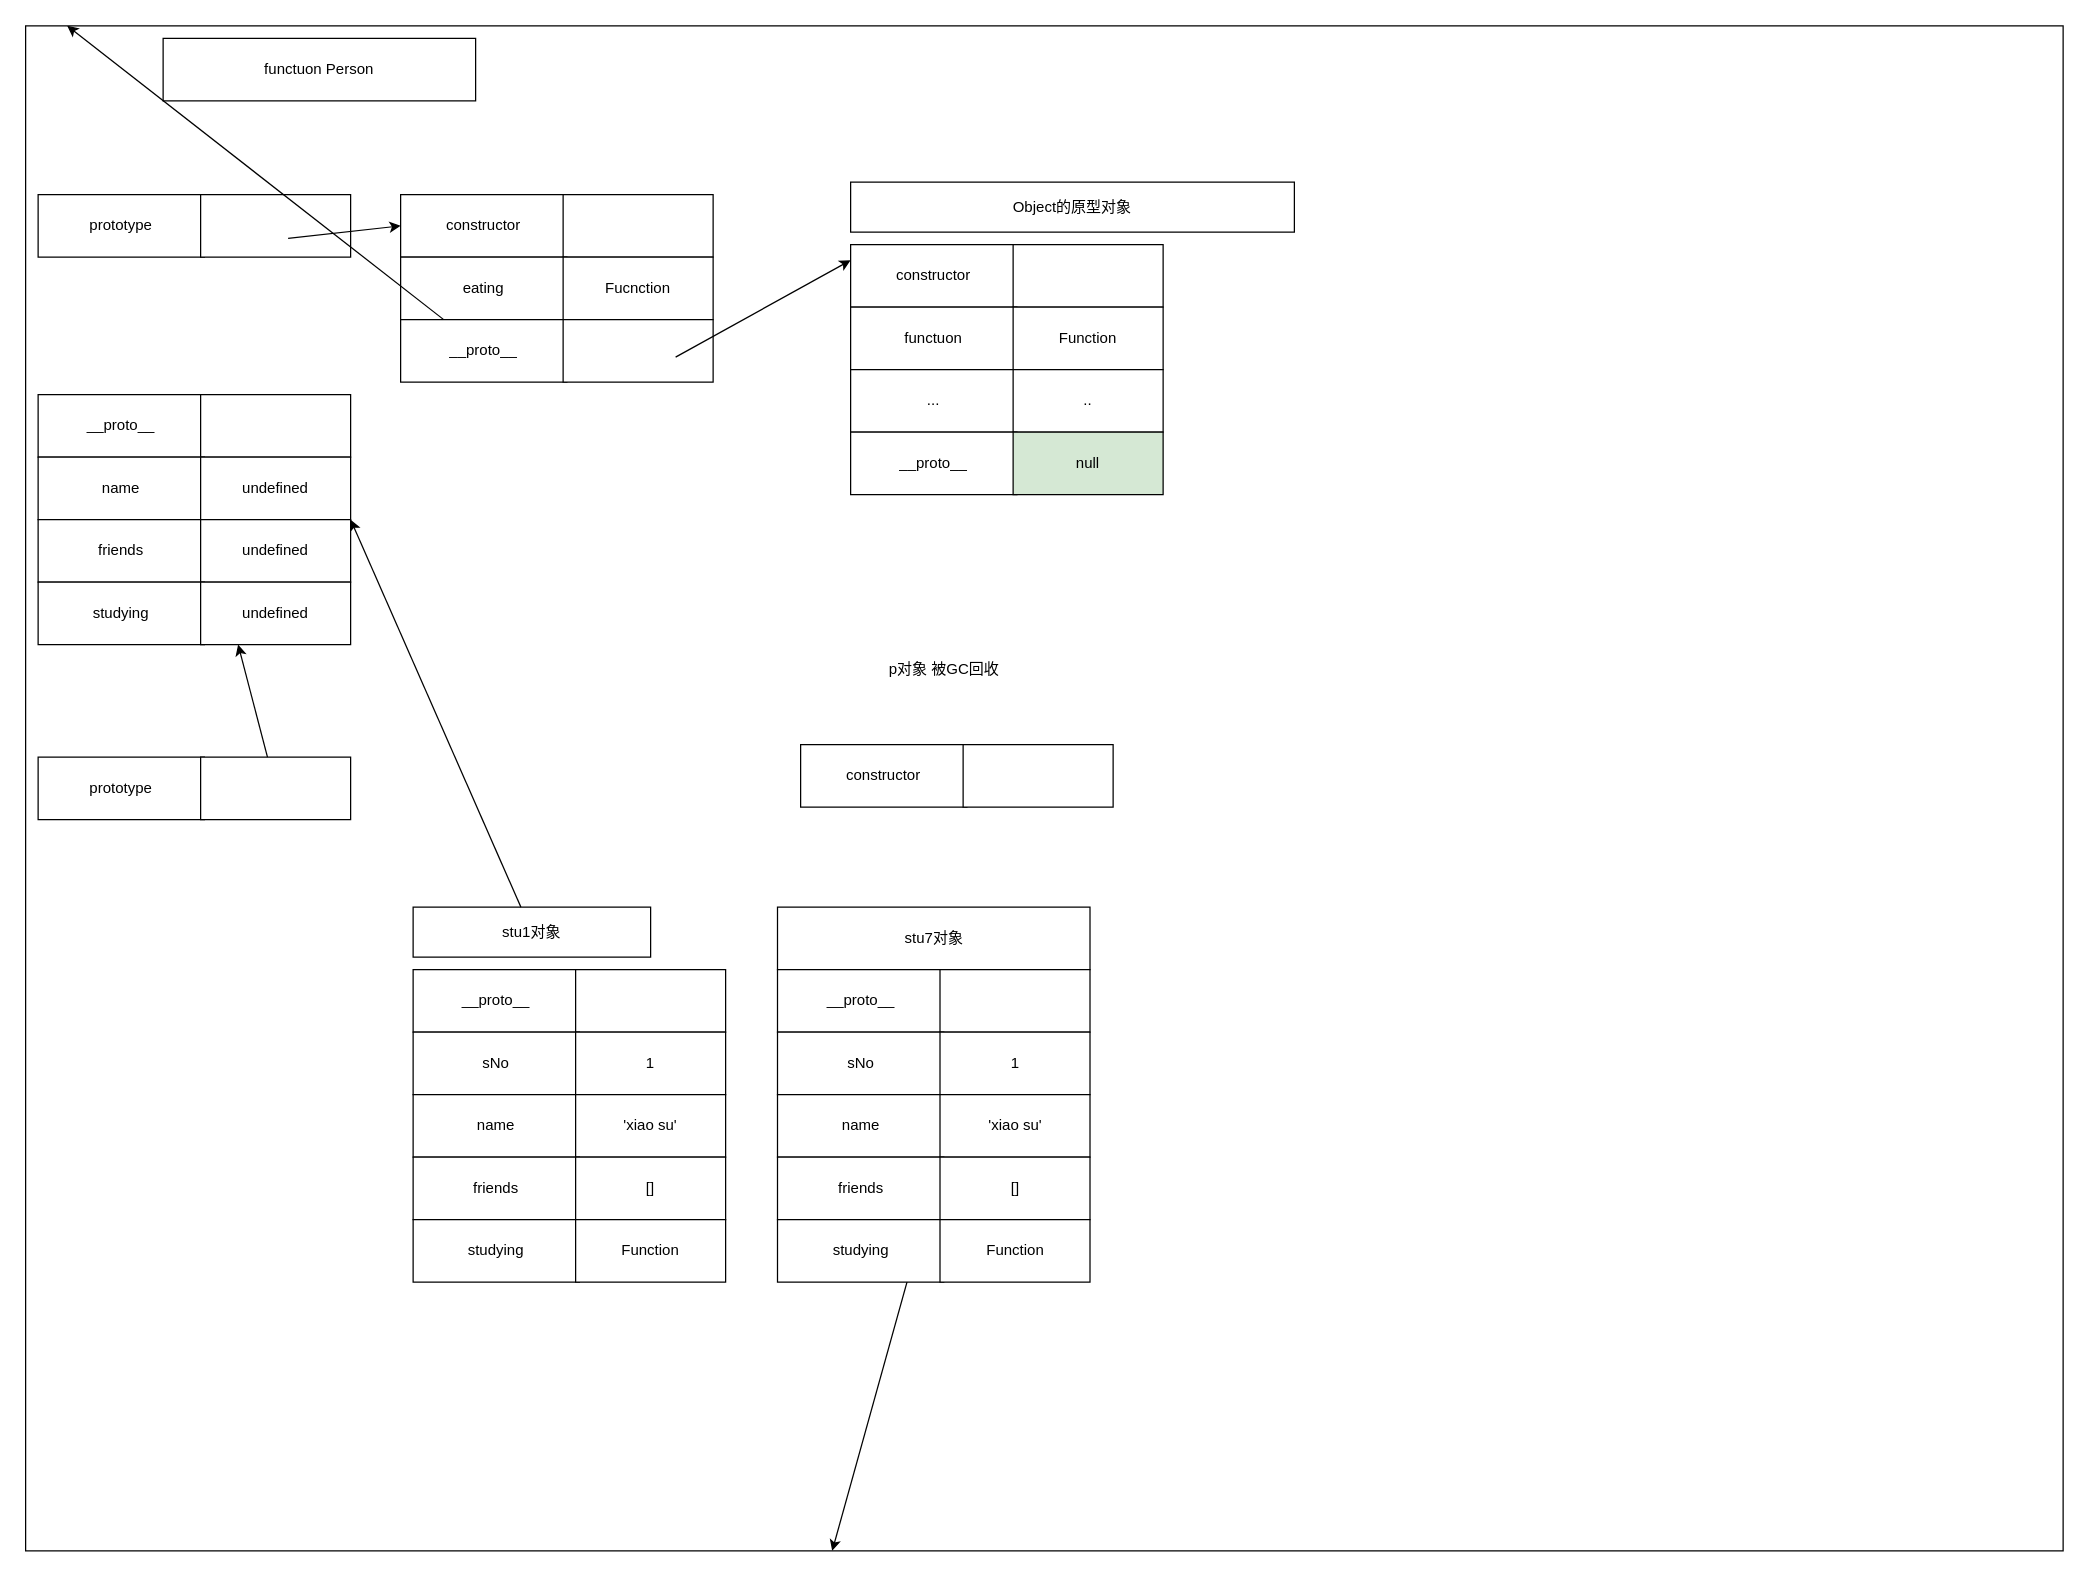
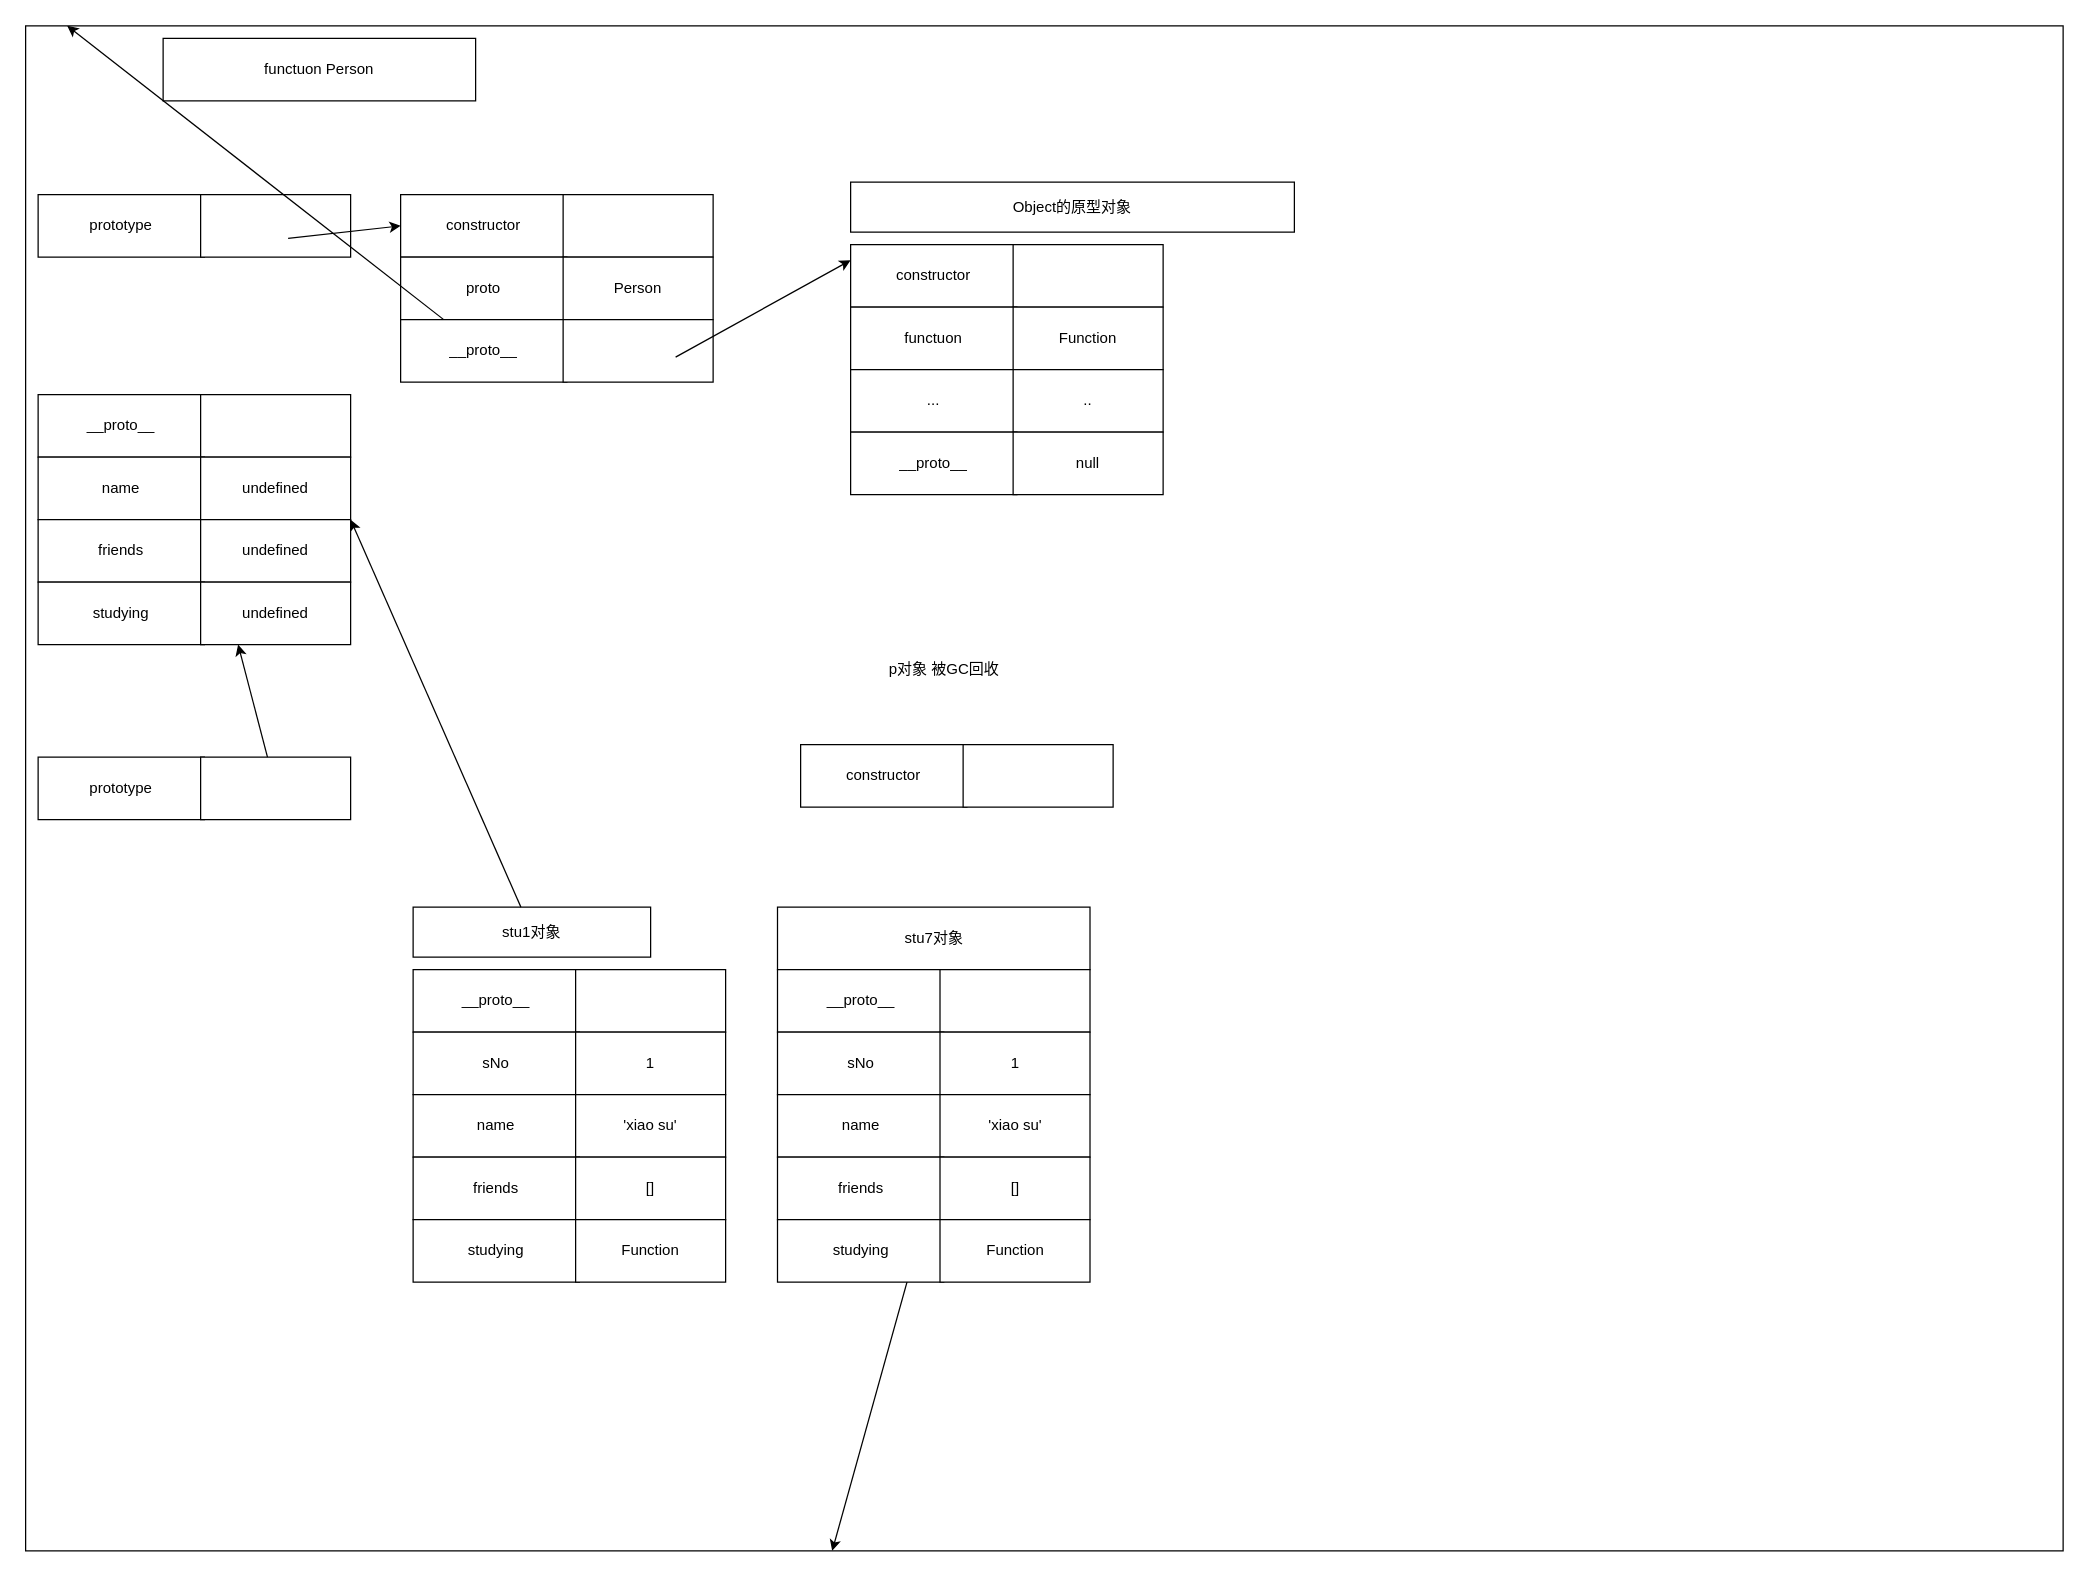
  <mxCell id="0" />
  <mxCell id="1" parent="0" />
  <mxCell id="2" value="" style="rounded=0;whiteSpace=wrap;html=1;" parent="1" vertex="1"><mxGeometry x="20" y="20" width="1630" height="1220" as="geometry" /></mxCell>
  <mxCell id="3" value="functuon Person" style="rounded=0;whiteSpace=wrap;html=1;" parent="1" vertex="1"><mxGeometry x="130" y="30" width="250" height="50" as="geometry" /></mxCell>
  <mxCell id="4" value="prototype" style="rounded=0;whiteSpace=wrap;html=1;" parent="1" vertex="1"><mxGeometry x="30" y="155" width="133" height="50" as="geometry" /></mxCell>
  <mxCell id="5" value="" style="rounded=0;whiteSpace=wrap;html=1;" parent="1" vertex="1"><mxGeometry x="160" y="155" width="120" height="50" as="geometry" /></mxCell>
  <mxCell id="6" value="constructor" style="rounded=0;whiteSpace=wrap;html=1;" parent="1" vertex="1"><mxGeometry x="320" y="155" width="133" height="50" as="geometry" /></mxCell>
  <mxCell id="7" value="" style="rounded=0;whiteSpace=wrap;html=1;" parent="1" vertex="1"><mxGeometry x="450" y="155" width="120" height="50" as="geometry" /></mxCell>
- <mxCell id="8" value="eating" style="rounded=0;whiteSpace=wrap;html=1;" parent="1" vertex="1"><mxGeometry x="320" y="205" width="133" height="50" as="geometry" /></mxCell>
- <mxCell id="9" value="Fucnction" style="rounded=0;whiteSpace=wrap;html=1;" parent="1" vertex="1"><mxGeometry x="450" y="205" width="120" height="50" as="geometry" /></mxCell>
+ <mxCell id="8" value="proto" style="rounded=0;whiteSpace=wrap;html=1;" parent="1" vertex="1"><mxGeometry x="320" y="205" width="133" height="50" as="geometry" /></mxCell>
+ <mxCell id="9" value="Person" style="rounded=0;whiteSpace=wrap;html=1;" parent="1" vertex="1"><mxGeometry x="450" y="205" width="120" height="50" as="geometry" /></mxCell>
  <mxCell id="10" value="Object的原型对象" style="rounded=0;whiteSpace=wrap;html=1;" parent="1" vertex="1"><mxGeometry x="680" y="145" width="355" height="40" as="geometry" /></mxCell>
  <mxCell id="11" value="constructor" style="rounded=0;whiteSpace=wrap;html=1;" parent="1" vertex="1"><mxGeometry x="680" y="195" width="133" height="50" as="geometry" /></mxCell>
  <mxCell id="12" value="" style="rounded=0;whiteSpace=wrap;html=1;" parent="1" vertex="1"><mxGeometry x="810" y="195" width="120" height="50" as="geometry" /></mxCell>
  <mxCell id="13" value="functuon" style="rounded=0;whiteSpace=wrap;html=1;" parent="1" vertex="1"><mxGeometry x="680" y="245" width="133" height="50" as="geometry" /></mxCell>
  <mxCell id="14" value="Function" style="rounded=0;whiteSpace=wrap;html=1;" parent="1" vertex="1"><mxGeometry x="810" y="245" width="120" height="50" as="geometry" /></mxCell>
  <mxCell id="15" value="..." style="rounded=0;whiteSpace=wrap;html=1;" parent="1" vertex="1"><mxGeometry x="680" y="295" width="133" height="50" as="geometry" /></mxCell>
  <mxCell id="16" value=".." style="rounded=0;whiteSpace=wrap;html=1;" parent="1" vertex="1"><mxGeometry x="810" y="295" width="120" height="50" as="geometry" /></mxCell>
  <mxCell id="17" value="prototype" style="rounded=0;whiteSpace=wrap;html=1;" parent="1" vertex="1"><mxGeometry x="30" y="605" width="133" height="50" as="geometry" /></mxCell>
  <mxCell id="18" value="" style="rounded=0;whiteSpace=wrap;html=1;" parent="1" vertex="1"><mxGeometry x="160" y="605" width="120" height="50" as="geometry" /></mxCell>
  <mxCell id="19" value="constructor" style="rounded=0;whiteSpace=wrap;html=1;" parent="1" vertex="1"><mxGeometry x="640" y="595" width="133" height="50" as="geometry" /></mxCell>
  <mxCell id="20" value="" style="rounded=0;whiteSpace=wrap;html=1;" parent="1" vertex="1"><mxGeometry x="770" y="595" width="120" height="50" as="geometry" /></mxCell>
  <mxCell id="21" value="stu1对象" style="rounded=0;whiteSpace=wrap;html=1;" parent="1" vertex="1"><mxGeometry x="330" y="725" width="190" height="40" as="geometry" /></mxCell>
  <mxCell id="22" value="__proto__" style="rounded=0;whiteSpace=wrap;html=1;" parent="1" vertex="1"><mxGeometry x="330" y="775" width="133" height="50" as="geometry" /></mxCell>
  <mxCell id="23" value="" style="rounded=0;whiteSpace=wrap;html=1;" parent="1" vertex="1"><mxGeometry x="460" y="775" width="120" height="50" as="geometry" /></mxCell>
  <mxCell id="24" value="sNo" style="rounded=0;whiteSpace=wrap;html=1;" parent="1" vertex="1"><mxGeometry x="330" y="825" width="133" height="50" as="geometry" /></mxCell>
  <mxCell id="25" value="1" style="rounded=0;whiteSpace=wrap;html=1;" parent="1" vertex="1"><mxGeometry x="460" y="825" width="120" height="50" as="geometry" /></mxCell>
  <mxCell id="26" value="" style="endArrow=classic;html=1;" parent="1" edge="1"><mxGeometry width="50" height="50" relative="1" as="geometry"><mxPoint x="230" y="190" as="sourcePoint" /><mxPoint x="320" y="180" as="targetPoint" /></mxGeometry></mxCell>
  <mxCell id="27" value="p对象 被GC回收" style="text;html=1;strokeColor=none;fillColor=none;align=center;verticalAlign=middle;whiteSpace=wrap;rounded=0;" parent="1" vertex="1"><mxGeometry x="670" y="525" width="170" height="20" as="geometry" /></mxCell>
  <mxCell id="28" value="" style="endArrow=classic;html=1;entryX=0.25;entryY=1;entryDx=0;entryDy=0;" parent="1" source="18" target="61" edge="1"><mxGeometry width="50" height="50" relative="1" as="geometry"><mxPoint x="230" y="605" as="sourcePoint" /><mxPoint x="190" y="365" as="targetPoint" /></mxGeometry></mxCell>
  <mxCell id="29" style="edgeStyle=none;html=1;" edge="1" parent="1" source="30" target="2"><mxGeometry relative="1" as="geometry" /></mxCell>
  <mxCell id="30" value="__proto__" style="rounded=0;whiteSpace=wrap;html=1;" parent="1" vertex="1"><mxGeometry x="320" y="255" width="133" height="50" as="geometry" /></mxCell>
  <mxCell id="31" value="" style="rounded=0;whiteSpace=wrap;html=1;" parent="1" vertex="1"><mxGeometry x="450" y="255" width="120" height="50" as="geometry" /></mxCell>
  <mxCell id="32" value="" style="endArrow=classic;html=1;entryX=0;entryY=0.25;entryDx=0;entryDy=0;" parent="1" target="11" edge="1"><mxGeometry width="50" height="50" relative="1" as="geometry"><mxPoint x="540" y="285" as="sourcePoint" /><mxPoint x="590" y="235" as="targetPoint" /></mxGeometry></mxCell>
  <mxCell id="33" value="__proto__" style="rounded=0;whiteSpace=wrap;html=1;" parent="1" vertex="1"><mxGeometry x="680" y="345" width="133" height="50" as="geometry" /></mxCell>
- <mxCell id="34" value="null" style="rounded=0;whiteSpace=wrap;html=1;fillColor=#d5e8d4;" parent="1" vertex="1"><mxGeometry x="810" y="345" width="120" height="50" as="geometry" /></mxCell>
+ <mxCell id="34" value="null" style="rounded=0;whiteSpace=wrap;html=1;" parent="1" vertex="1"><mxGeometry x="810" y="345" width="120" height="50" as="geometry" /></mxCell>
  <mxCell id="35" value="" style="endArrow=classic;html=1;" parent="1" target="2" edge="1"><mxGeometry width="50" height="50" relative="1" as="geometry"><mxPoint x="803" y="745" as="sourcePoint" /><mxPoint x="453" y="305" as="targetPoint" /></mxGeometry></mxCell>
  <mxCell id="36" value="stu7对象" style="rounded=0;whiteSpace=wrap;html=1;" parent="1" vertex="1"><mxGeometry x="621.5" y="725" width="250" height="50" as="geometry" /></mxCell>
  <mxCell id="37" value="__proto__" style="rounded=0;whiteSpace=wrap;html=1;" parent="1" vertex="1"><mxGeometry x="621.5" y="775" width="133" height="50" as="geometry" /></mxCell>
  <mxCell id="38" value="" style="rounded=0;whiteSpace=wrap;html=1;" parent="1" vertex="1"><mxGeometry x="751.5" y="775" width="120" height="50" as="geometry" /></mxCell>
  <mxCell id="39" value="sNo" style="rounded=0;whiteSpace=wrap;html=1;" parent="1" vertex="1"><mxGeometry x="621.5" y="825" width="133" height="50" as="geometry" /></mxCell>
  <mxCell id="40" value="1" style="rounded=0;whiteSpace=wrap;html=1;" parent="1" vertex="1"><mxGeometry x="751.5" y="825" width="120" height="50" as="geometry" /></mxCell>
  <mxCell id="41" value="" style="endArrow=classic;html=1;entryX=1;entryY=0;entryDx=0;entryDy=0;" parent="1" edge="1" target="59" source="21"><mxGeometry width="50" height="50" relative="1" as="geometry"><mxPoint x="1006" y="752.5" as="sourcePoint" /><mxPoint x="453" y="305" as="targetPoint" /></mxGeometry></mxCell>
  <mxCell id="42" value="name" style="rounded=0;whiteSpace=wrap;html=1;" vertex="1" parent="1"><mxGeometry x="330" y="875" width="133" height="50" as="geometry" /></mxCell>
  <mxCell id="43" value="'xiao su'" style="rounded=0;whiteSpace=wrap;html=1;" vertex="1" parent="1"><mxGeometry x="460" y="875" width="120" height="50" as="geometry" /></mxCell>
  <mxCell id="44" value="friends" style="rounded=0;whiteSpace=wrap;html=1;" vertex="1" parent="1"><mxGeometry x="330" y="925" width="133" height="50" as="geometry" /></mxCell>
  <mxCell id="45" value="[]" style="rounded=0;whiteSpace=wrap;html=1;" vertex="1" parent="1"><mxGeometry x="460" y="925" width="120" height="50" as="geometry" /></mxCell>
  <mxCell id="46" value="studying" style="rounded=0;whiteSpace=wrap;html=1;" vertex="1" parent="1"><mxGeometry x="330" y="975" width="133" height="50" as="geometry" /></mxCell>
  <mxCell id="47" value="Function" style="rounded=0;whiteSpace=wrap;html=1;" vertex="1" parent="1"><mxGeometry x="460" y="975" width="120" height="50" as="geometry" /></mxCell>
  <mxCell id="48" value="name" style="rounded=0;whiteSpace=wrap;html=1;" vertex="1" parent="1"><mxGeometry x="621.5" y="875" width="133" height="50" as="geometry" /></mxCell>
  <mxCell id="49" value="'xiao su'" style="rounded=0;whiteSpace=wrap;html=1;" vertex="1" parent="1"><mxGeometry x="751.5" y="875" width="120" height="50" as="geometry" /></mxCell>
  <mxCell id="50" value="friends" style="rounded=0;whiteSpace=wrap;html=1;" vertex="1" parent="1"><mxGeometry x="621.5" y="925" width="133" height="50" as="geometry" /></mxCell>
  <mxCell id="51" value="[]" style="rounded=0;whiteSpace=wrap;html=1;" vertex="1" parent="1"><mxGeometry x="751.5" y="925" width="120" height="50" as="geometry" /></mxCell>
  <mxCell id="52" value="studying" style="rounded=0;whiteSpace=wrap;html=1;" vertex="1" parent="1"><mxGeometry x="621.5" y="975" width="133" height="50" as="geometry" /></mxCell>
  <mxCell id="53" value="Function" style="rounded=0;whiteSpace=wrap;html=1;" vertex="1" parent="1"><mxGeometry x="751.5" y="975" width="120" height="50" as="geometry" /></mxCell>
  <mxCell id="54" value="__proto__" style="rounded=0;whiteSpace=wrap;html=1;" vertex="1" parent="1"><mxGeometry x="30" y="315" width="133" height="50" as="geometry" /></mxCell>
  <mxCell id="55" value="" style="rounded=0;whiteSpace=wrap;html=1;" vertex="1" parent="1"><mxGeometry x="160" y="315" width="120" height="50" as="geometry" /></mxCell>
  <mxCell id="56" value="name" style="rounded=0;whiteSpace=wrap;html=1;" vertex="1" parent="1"><mxGeometry x="30" y="365" width="133" height="50" as="geometry" /></mxCell>
  <mxCell id="57" value="undefined" style="rounded=0;whiteSpace=wrap;html=1;" vertex="1" parent="1"><mxGeometry x="160" y="365" width="120" height="50" as="geometry" /></mxCell>
  <mxCell id="58" value="friends" style="rounded=0;whiteSpace=wrap;html=1;" vertex="1" parent="1"><mxGeometry x="30" y="415" width="133" height="50" as="geometry" /></mxCell>
  <mxCell id="59" value="undefined" style="rounded=0;whiteSpace=wrap;html=1;" vertex="1" parent="1"><mxGeometry x="160" y="415" width="120" height="50" as="geometry" /></mxCell>
  <mxCell id="60" value="studying" style="rounded=0;whiteSpace=wrap;html=1;" vertex="1" parent="1"><mxGeometry x="30" y="465" width="133" height="50" as="geometry" /></mxCell>
  <mxCell id="61" value="undefined" style="rounded=0;whiteSpace=wrap;html=1;" vertex="1" parent="1"><mxGeometry x="160" y="465" width="120" height="50" as="geometry" /></mxCell>
